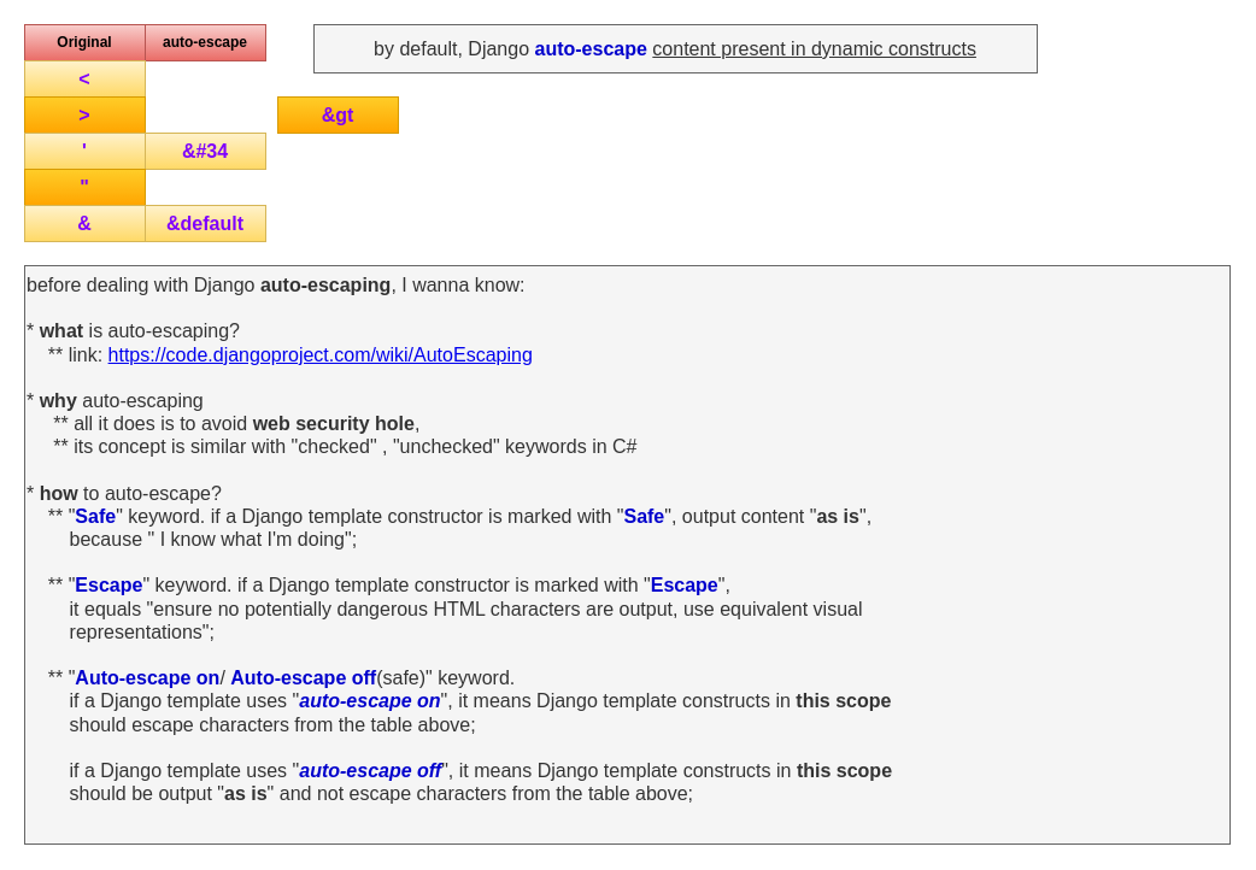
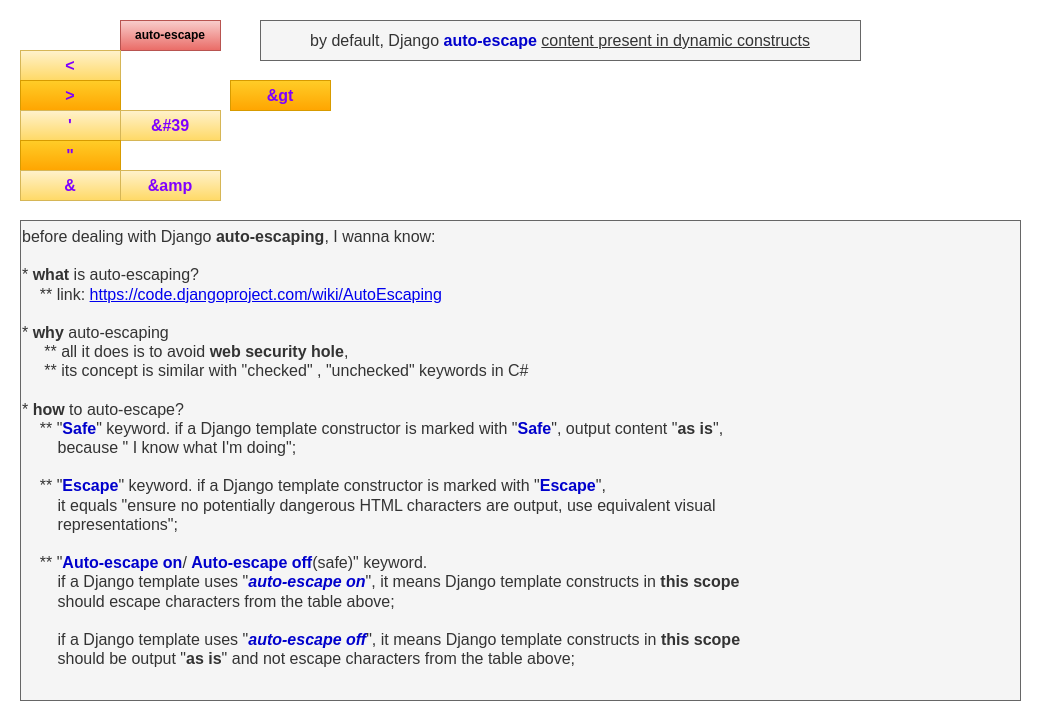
  <mxCell id="0" />
  <mxCell id="1" parent="0" />
- <mxCell id="2" value="Original" style="text;html=1;strokeColor=#b85450;fillColor=#f8cecc;align=center;verticalAlign=middle;whiteSpace=wrap;rounded=0;fontStyle=1;gradientColor=#ea6b66;" parent="1" vertex="1"><mxGeometry x="20" y="20" width="100" height="30" as="geometry" /></mxCell>
  <mxCell id="3" value="auto-escape" style="text;html=1;strokeColor=#b85450;fillColor=#f8cecc;align=center;verticalAlign=middle;whiteSpace=wrap;rounded=0;fontStyle=1;gradientColor=#ea6b66;" parent="1" vertex="1"><mxGeometry x="120" y="20" width="100" height="30" as="geometry" /></mxCell>
  <mxCell id="4" value="&lt;span style=&quot;font-size: 16px;&quot;&gt;&amp;lt;&lt;/span&gt;" style="text;html=1;strokeColor=#d6b656;fillColor=#fff2cc;align=center;verticalAlign=middle;whiteSpace=wrap;rounded=0;fontStyle=1;gradientColor=#ffd966;fontColor=#7F00FF;fontSize=16;" parent="1" vertex="1"><mxGeometry x="20" y="50" width="100" height="30" as="geometry" /></mxCell>
  <mxCell id="5" value="&amp;gt;" style="text;html=1;strokeColor=#d79b00;fillColor=#ffcd28;align=center;verticalAlign=middle;whiteSpace=wrap;rounded=0;fontStyle=1;gradientColor=#ffa500;fontColor=#7F00FF;fontSize=16;" parent="1" vertex="1"><mxGeometry x="20" y="80" width="100" height="30" as="geometry" /></mxCell>
  <mxCell id="6" value="&amp;amp;gt" style="text;html=1;strokeColor=#d79b00;fillColor=#ffcd28;align=center;verticalAlign=middle;whiteSpace=wrap;rounded=0;fontStyle=1;gradientColor=#ffa500;fontColor=#7F00FF;fontSize=16;" parent="1" vertex="1"><mxGeometry x="230" y="80" width="100" height="30" as="geometry" /></mxCell>
  <mxCell id="7" value="&lt;span style=&quot;font-size: 16px;&quot;&gt;'&lt;/span&gt;" style="text;html=1;strokeColor=#d6b656;fillColor=#fff2cc;align=center;verticalAlign=middle;whiteSpace=wrap;rounded=0;fontStyle=1;gradientColor=#ffd966;fontColor=#7F00FF;fontSize=16;" parent="1" vertex="1"><mxGeometry x="20" y="110" width="100" height="30" as="geometry" /></mxCell>
- <mxCell id="8" value="&amp;amp;#34" style="text;html=1;strokeColor=#d6b656;fillColor=#fff2cc;align=center;verticalAlign=middle;whiteSpace=wrap;rounded=0;fontStyle=1;gradientColor=#ffd966;fontColor=#7F00FF;fontSize=16;" parent="1" vertex="1"><mxGeometry x="120" y="110" width="100" height="30" as="geometry" /></mxCell>
+ <mxCell id="8" value="&amp;amp;#39" style="text;html=1;strokeColor=#d6b656;fillColor=#fff2cc;align=center;verticalAlign=middle;whiteSpace=wrap;rounded=0;fontStyle=1;gradientColor=#ffd966;fontColor=#7F00FF;fontSize=16;" parent="1" vertex="1"><mxGeometry x="120" y="110" width="100" height="30" as="geometry" /></mxCell>
  <mxCell id="9" value="&quot;" style="text;html=1;strokeColor=#d79b00;fillColor=#ffcd28;align=center;verticalAlign=middle;whiteSpace=wrap;rounded=0;fontStyle=1;gradientColor=#ffa500;fontColor=#7F00FF;fontSize=16;" parent="1" vertex="1"><mxGeometry x="20" y="140" width="100" height="30" as="geometry" /></mxCell>
  <mxCell id="10" value="&amp;amp;" style="text;html=1;strokeColor=#d6b656;fillColor=#fff2cc;align=center;verticalAlign=middle;whiteSpace=wrap;rounded=0;fontStyle=1;gradientColor=#ffd966;fontColor=#7F00FF;fontSize=16;" parent="1" vertex="1"><mxGeometry x="20" y="170" width="100" height="30" as="geometry" /></mxCell>
- <mxCell id="11" value="&amp;amp;default" style="text;html=1;strokeColor=#d6b656;fillColor=#fff2cc;align=center;verticalAlign=middle;whiteSpace=wrap;rounded=0;fontStyle=1;gradientColor=#ffd966;fontColor=#7F00FF;fontSize=16;" parent="1" vertex="1"><mxGeometry x="120" y="170" width="100" height="30" as="geometry" /></mxCell>
+ <mxCell id="11" value="&amp;amp;amp" style="text;html=1;strokeColor=#d6b656;fillColor=#fff2cc;align=center;verticalAlign=middle;whiteSpace=wrap;rounded=0;fontStyle=1;gradientColor=#ffd966;fontColor=#7F00FF;fontSize=16;" parent="1" vertex="1"><mxGeometry x="120" y="170" width="100" height="30" as="geometry" /></mxCell>
  <mxCell id="12" value="by default, Django &lt;b&gt;&lt;font color=&quot;#0000cc&quot;&gt;auto-escape&lt;/font&gt;&lt;/b&gt; &lt;u&gt;content present in dynamic constructs&lt;/u&gt;" style="text;html=1;strokeColor=#666666;fillColor=#f5f5f5;align=center;verticalAlign=middle;whiteSpace=wrap;rounded=0;fontSize=16;fontColor=#333333;" parent="1" vertex="1"><mxGeometry x="260" y="20" width="600" height="40" as="geometry" /></mxCell>
  <mxCell id="13" value="before dealing with Django &lt;b&gt;auto-escaping&lt;/b&gt;, I wanna know:&lt;br&gt;&lt;br&gt;* &lt;b&gt;what&lt;/b&gt; is auto-escaping?&lt;br&gt;&amp;nbsp; &amp;nbsp; ** link:&amp;nbsp;&lt;a href=&quot;https://code.djangoproject.com/wiki/AutoEscaping&quot;&gt;https://code.djangoproject.com/wiki/AutoEscaping&lt;/a&gt;&lt;br&gt;&lt;br&gt;* &lt;b&gt;why&lt;/b&gt; auto-escaping&lt;br&gt;&amp;nbsp; &amp;nbsp; &amp;nbsp;** all it does is to avoid &lt;b&gt;web security hole&lt;/b&gt;,&lt;br&gt;&amp;nbsp; &amp;nbsp; &amp;nbsp;** its concept is similar with &quot;checked&quot; , &quot;unchecked&quot; keywords in C#&lt;br&gt;&lt;br&gt;* &lt;b&gt;how&lt;/b&gt; to auto-escape?&lt;br&gt;&amp;nbsp; &amp;nbsp; ** &quot;&lt;b&gt;&lt;font color=&quot;#0000cc&quot;&gt;Safe&lt;/font&gt;&lt;/b&gt;&quot; keyword. if a Django template constructor is marked with &quot;&lt;b&gt;&lt;font color=&quot;#0000cc&quot;&gt;Safe&lt;/font&gt;&lt;/b&gt;&quot;, output content &quot;&lt;b&gt;as is&lt;/b&gt;&quot;, &lt;br&gt;&amp;nbsp; &amp;nbsp; &amp;nbsp; &amp;nbsp; because &quot; I know what I'm doing&quot;;&lt;br&gt;&amp;nbsp;&lt;br&gt;&amp;nbsp; &amp;nbsp; ** &quot;&lt;b&gt;&lt;font color=&quot;#0000cc&quot;&gt;Escape&lt;/font&gt;&lt;/b&gt;&quot; keyword. if a Django template constructor is marked with &quot;&lt;b&gt;&lt;font color=&quot;#0000cc&quot;&gt;Escape&lt;/font&gt;&lt;/b&gt;&quot;,&lt;br&gt;&amp;nbsp; &amp;nbsp; &amp;nbsp; &amp;nbsp; it equals &quot;ensure no potentially dangerous HTML characters are output, use equivalent visual &lt;br&gt;&amp;nbsp; &amp;nbsp; &amp;nbsp; &amp;nbsp; representations&quot;;&lt;br&gt;&lt;br&gt;&amp;nbsp; &amp;nbsp; ** &quot;&lt;b&gt;&lt;font color=&quot;#0000cc&quot;&gt;Auto-escape on&lt;/font&gt;&lt;/b&gt;/ &lt;b&gt;&lt;font color=&quot;#0000cc&quot;&gt;Auto-escape off&lt;/font&gt;&lt;/b&gt;(safe)&quot; keyword. &lt;br&gt;&amp;nbsp; &amp;nbsp; &amp;nbsp; &amp;nbsp; if a Django template uses &quot;&lt;b&gt;&lt;font color=&quot;#0000cc&quot;&gt;&lt;i&gt;auto-escape on&lt;/i&gt;&lt;/font&gt;&lt;/b&gt;&quot;, it means Django template constructs in &lt;b&gt;this scope&lt;/b&gt;&amp;nbsp;&lt;br&gt;&amp;nbsp; &amp;nbsp; &amp;nbsp; &amp;nbsp; should escape characters from the table above;&lt;br&gt;&lt;br&gt;&amp;nbsp; &amp;nbsp; &amp;nbsp; &amp;nbsp; if a Django template uses &quot;&lt;b&gt;&lt;font color=&quot;#0000cc&quot;&gt;&lt;i&gt;auto-escape off&lt;/i&gt;&lt;/font&gt;&lt;/b&gt;&quot;, it means Django template constructs in &lt;b&gt;this scope&lt;/b&gt;&amp;nbsp;&lt;br&gt;&amp;nbsp; &amp;nbsp; &amp;nbsp; &amp;nbsp; should be output &quot;&lt;b&gt;as is&lt;/b&gt;&quot; and not escape characters from the table above;" style="text;html=1;strokeColor=#666666;fillColor=#f5f5f5;align=left;verticalAlign=top;whiteSpace=wrap;rounded=0;fontSize=16;fontColor=#333333;" parent="1" vertex="1"><mxGeometry x="20" y="220" width="1000" height="480" as="geometry" /></mxCell>
